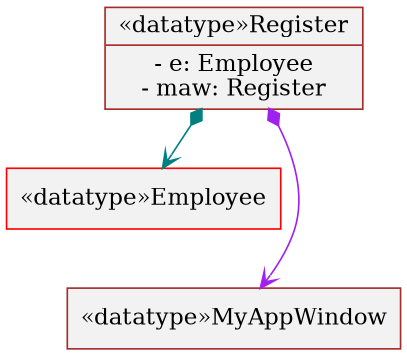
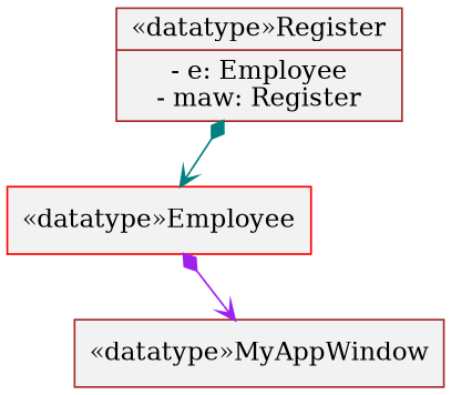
  digraph {
    node [color=brown fillcolor=gray95 shape=record style=filled]
    edge [arrowhead=vee arrowtail=diamond dir=both labeldistance=2.0]
    n1 [color=red label="{ «datatype»Employee}"]
    n2 [label="{ «datatype»MyAppWindow}"]
    n3 [label="{ «datatype»Register|- e: Employee\n- maw: Register\n}"]
    n3 -> n1 [color=teal]
-   n3 -> n2 [color=purple]
+   n1 -> n2 [color=purple]
  }
